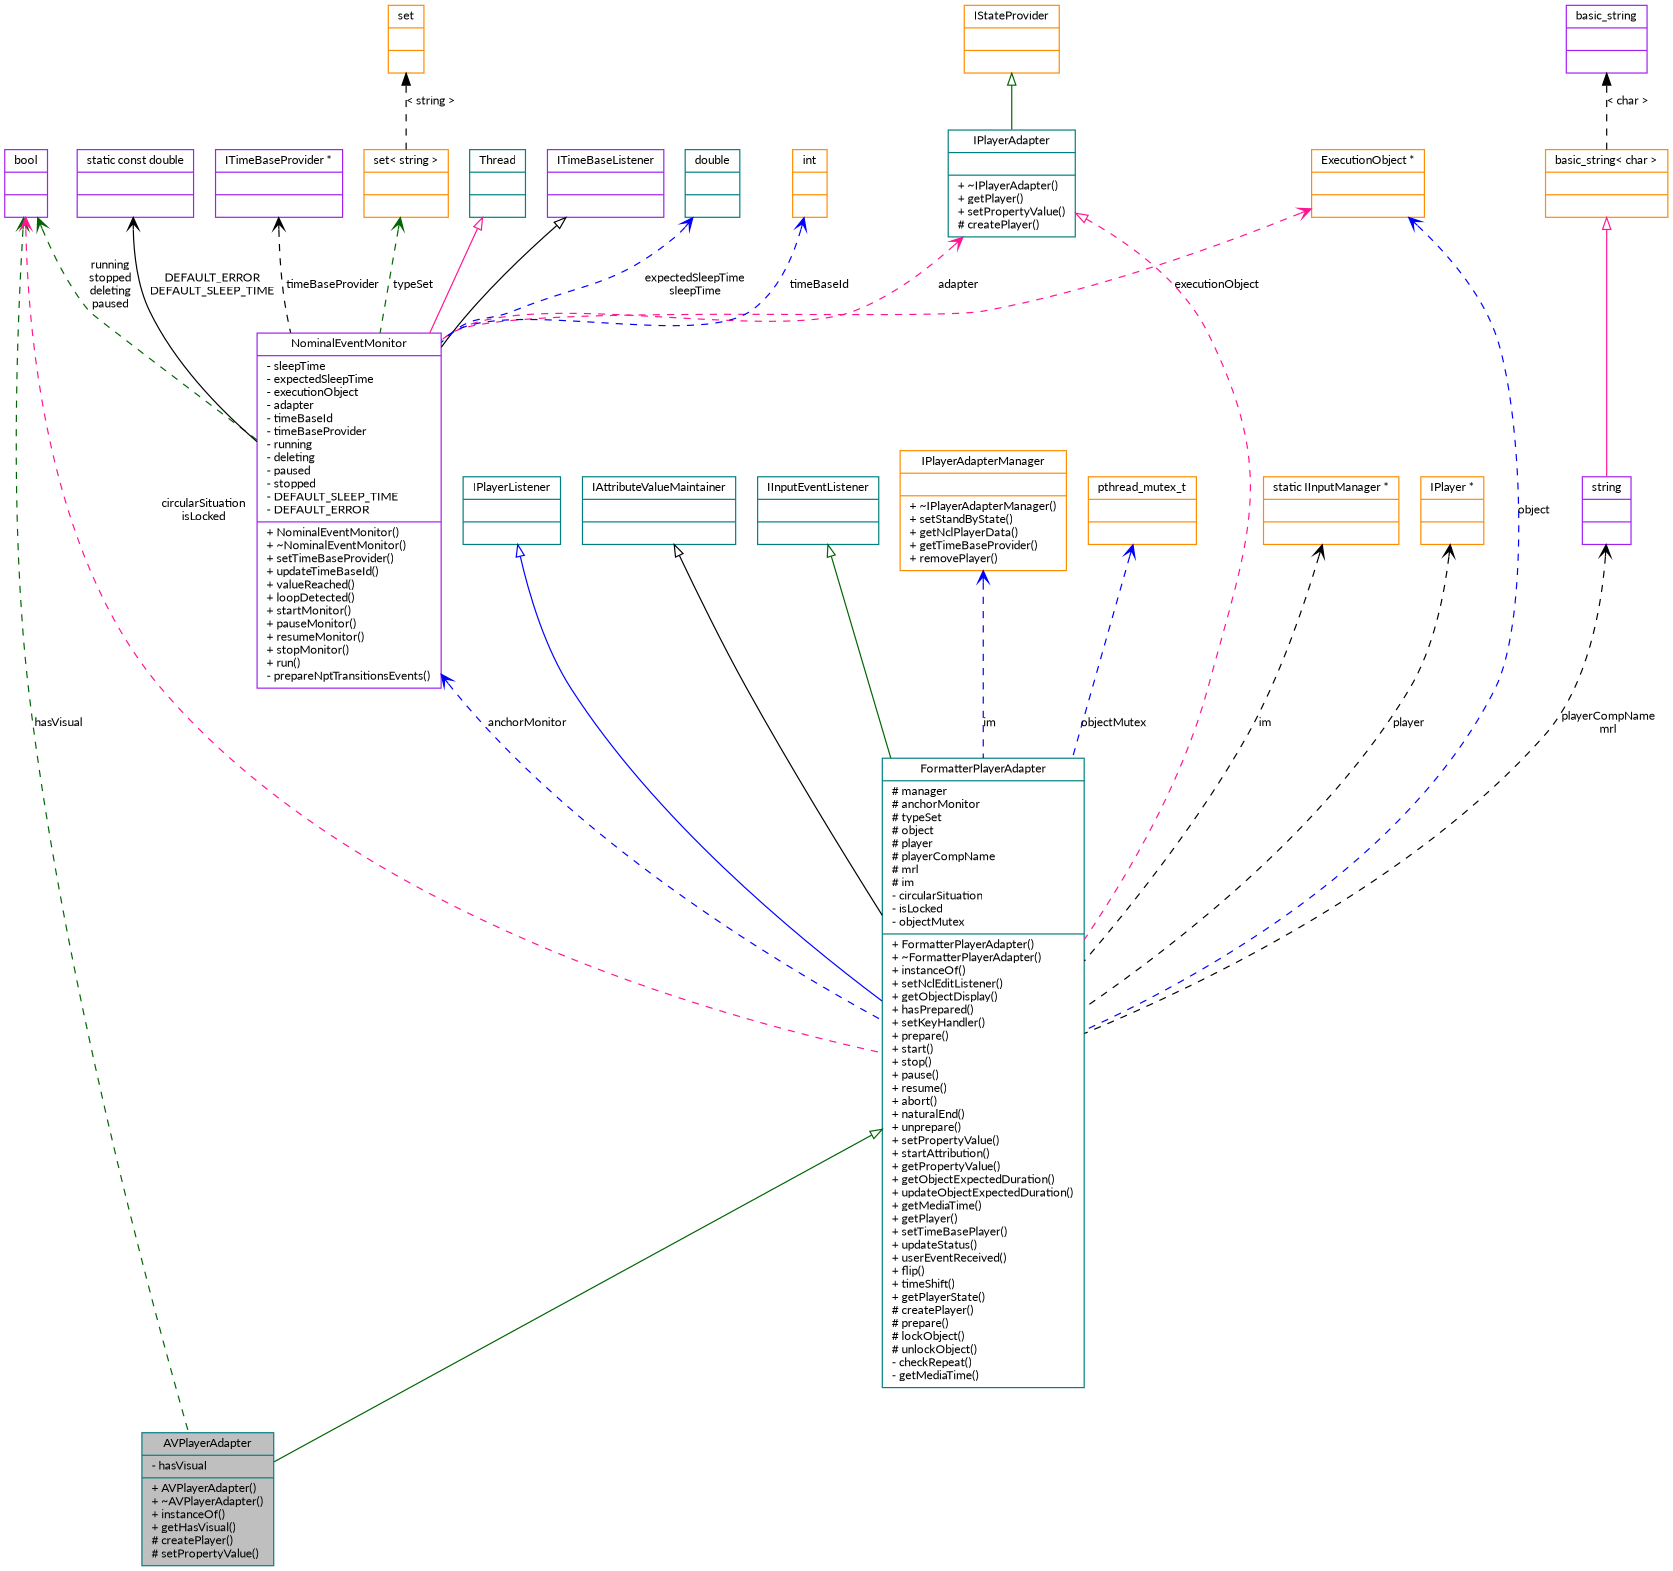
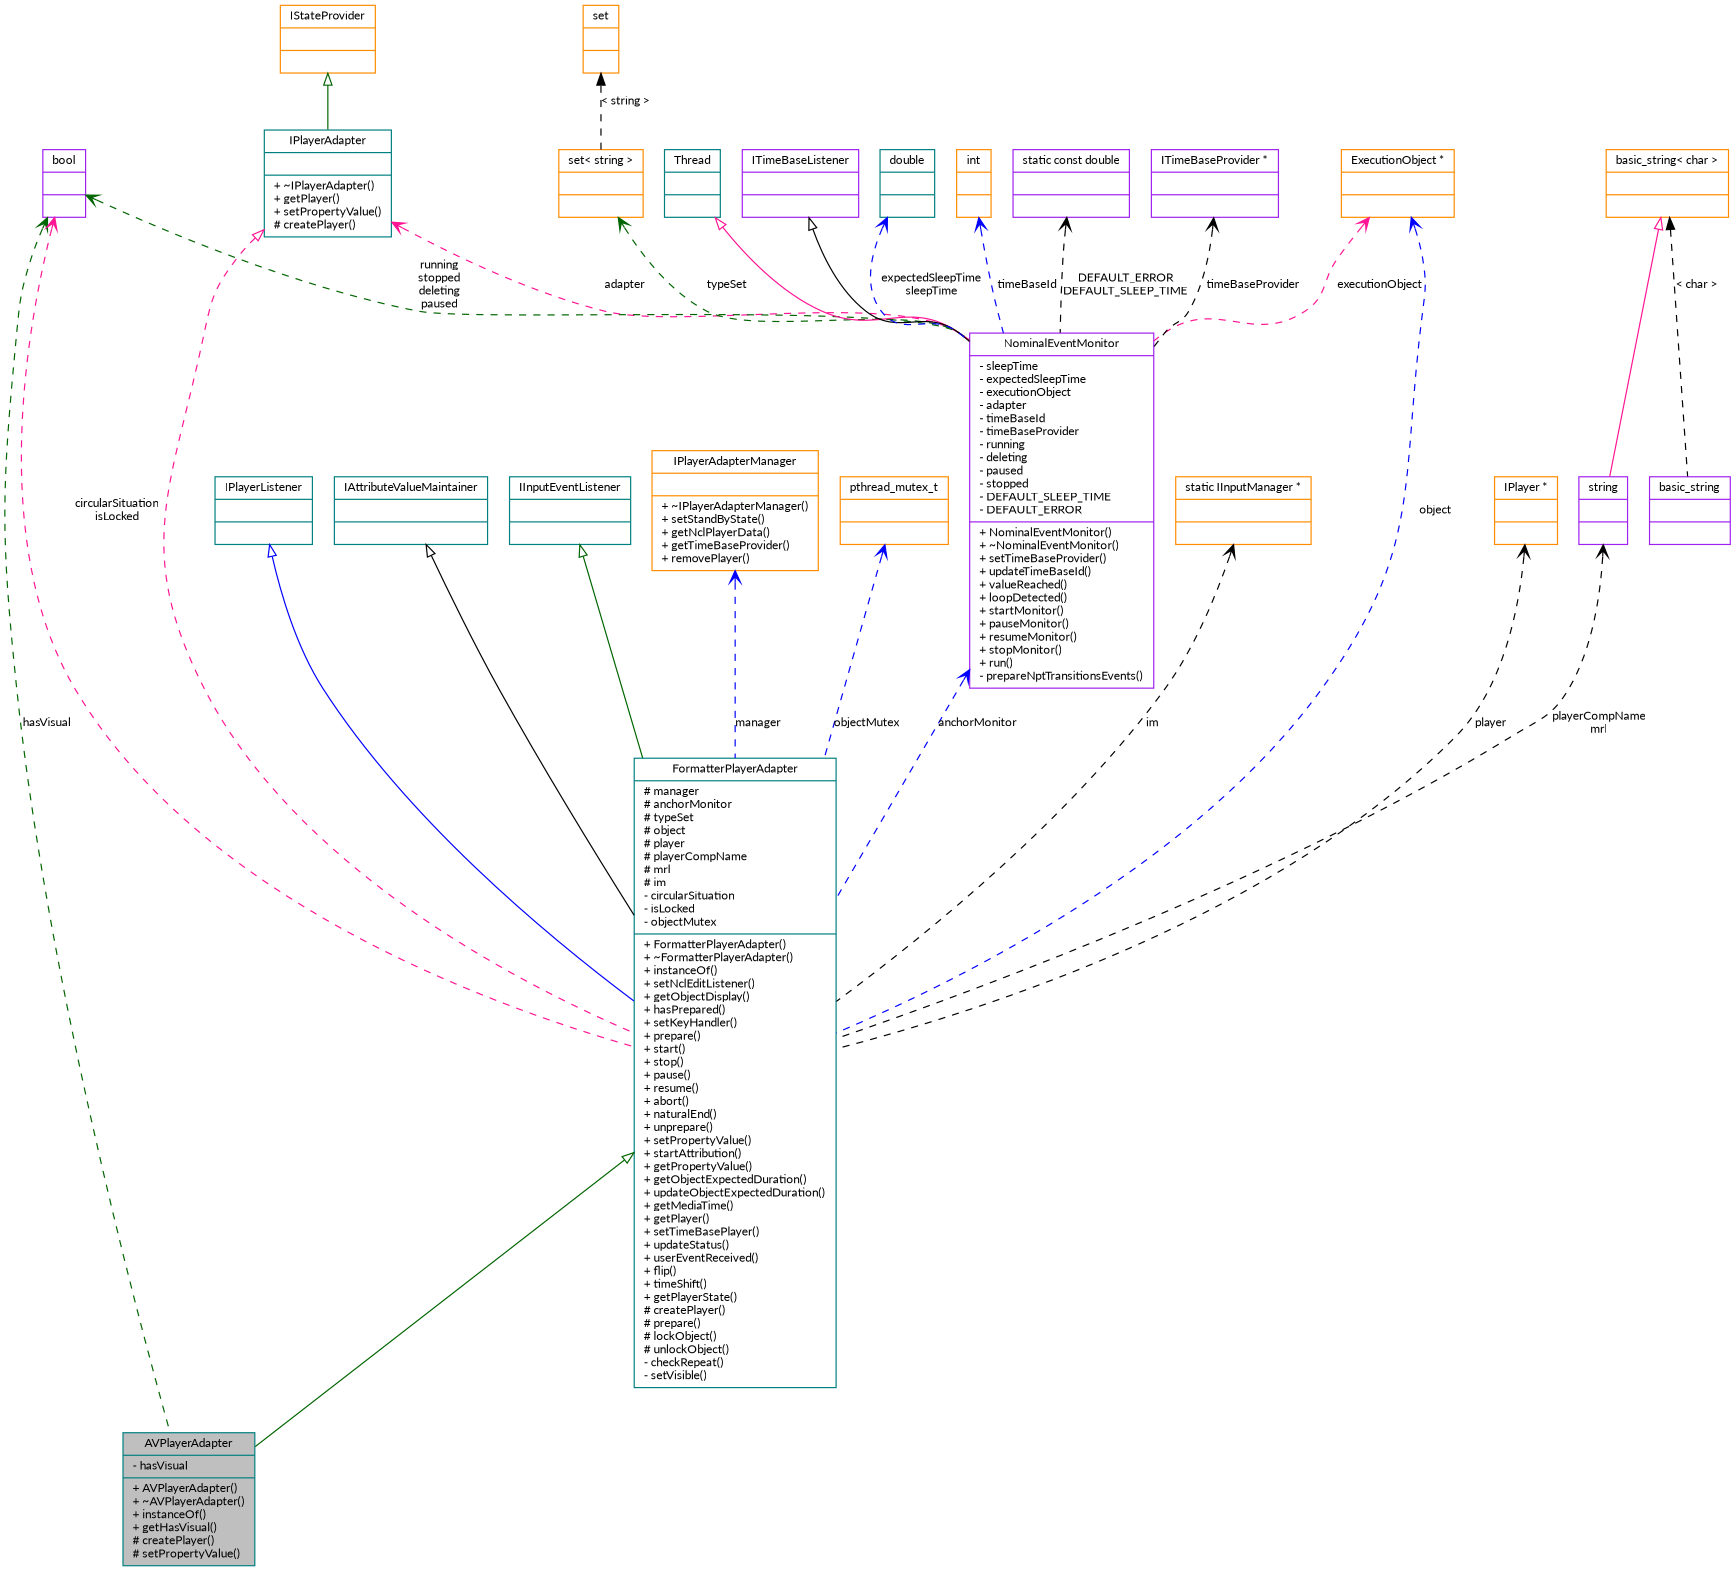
  digraph {
    fontname=Lato
    node [color=darkorange fillcolor=white fontname=Lato fontsize=10 shape=record style=filled]
    edge [arrowtail=open color=black dir=back fontname=Lato fontsize=10 labelfontname="FreeSans.ttf" labelfontsize=10 style=dashed]
    n1 [color=teal fillcolor=grey75 fontcolor=black height=0.2 label="{AVPlayerAdapter\n|- hasVisual\l|+ AVPlayerAdapter()\l+ ~AVPlayerAdapter()\l+ instanceOf()\l+ getHasVisual()\l# createPlayer()\l# setPropertyValue()\l}" width=0.4]
-   n2 [color=teal height=0.2 label="{FormatterPlayerAdapter\n|# manager\l# anchorMonitor\l# typeSet\l# object\l# player\l# playerCompName\l# mrl\l# im\l- circularSituation\l- isLocked\l- objectMutex\l|+ FormatterPlayerAdapter()\l+ ~FormatterPlayerAdapter()\l+ instanceOf()\l+ setNclEditListener()\l+ getObjectDisplay()\l+ hasPrepared()\l+ setKeyHandler()\l+ prepare()\l+ start()\l+ stop()\l+ pause()\l+ resume()\l+ abort()\l+ naturalEnd()\l+ unprepare()\l+ setPropertyValue()\l+ startAttribution()\l+ getPropertyValue()\l+ getObjectExpectedDuration()\l+ updateObjectExpectedDuration()\l+ getMediaTime()\l+ getPlayer()\l+ setTimeBasePlayer()\l+ updateStatus()\l+ userEventReceived()\l+ flip()\l+ timeShift()\l+ getPlayerState()\l# createPlayer()\l# prepare()\l# lockObject()\l# unlockObject()\l- checkRepeat()\l- getMediaTime()\l}" width=0.4]
+   n2 [color=teal height=0.2 label="{FormatterPlayerAdapter\n|# manager\l# anchorMonitor\l# typeSet\l# object\l# player\l# playerCompName\l# mrl\l# im\l- circularSituation\l- isLocked\l- objectMutex\l|+ FormatterPlayerAdapter()\l+ ~FormatterPlayerAdapter()\l+ instanceOf()\l+ setNclEditListener()\l+ getObjectDisplay()\l+ hasPrepared()\l+ setKeyHandler()\l+ prepare()\l+ start()\l+ stop()\l+ pause()\l+ resume()\l+ abort()\l+ naturalEnd()\l+ unprepare()\l+ setPropertyValue()\l+ startAttribution()\l+ getPropertyValue()\l+ getObjectExpectedDuration()\l+ updateObjectExpectedDuration()\l+ getMediaTime()\l+ getPlayer()\l+ setTimeBasePlayer()\l+ updateStatus()\l+ userEventReceived()\l+ flip()\l+ timeShift()\l+ getPlayerState()\l# createPlayer()\l# prepare()\l# lockObject()\l# unlockObject()\l- checkRepeat()\l- setVisible()\l}" width=0.4]
    n3 [color=teal height=0.2 label="{IPlayerAdapter\n||+ ~IPlayerAdapter()\l+ getPlayer()\l+ setPropertyValue()\l# createPlayer()\l}" width=0.4]
    n4 [color=purple height=0.2 label="{NominalEventMonitor\n|- sleepTime\l- expectedSleepTime\l- executionObject\l- adapter\l- timeBaseId\l- timeBaseProvider\l- running\l- deleting\l- paused\l- stopped\l- DEFAULT_SLEEP_TIME\l- DEFAULT_ERROR\l|+ NominalEventMonitor()\l+ ~NominalEventMonitor()\l+ setTimeBaseProvider()\l+ updateTimeBaseId()\l+ valueReached()\l+ loopDetected()\l+ startMonitor()\l+ pauseMonitor()\l+ resumeMonitor()\l+ stopMonitor()\l+ run()\l- prepareNptTransitionsEvents()\l}" width=0.4]
    n5 [height=0.2 label="{IStateProvider\n||}" width=0.4]
    n6 [color=teal height=0.2 label="{IPlayerListener\n||}" width=0.4]
    n7 [color=teal height=0.2 label="{IAttributeValueMaintainer\n||}" width=0.4]
    n8 [color=teal height=0.2 label="{IInputEventListener\n||}" width=0.4]
    n9 [height=0.2 label="{IPlayerAdapterManager\n||+ ~IPlayerAdapterManager()\l+ setStandByState()\l+ getNclPlayerData()\l+ getTimeBaseProvider()\l+ removePlayer()\l}" width=0.4]
    n10 [height=0.2 label="{set\< string \>\n||}" width=0.4]
    n11 [height=0.2 label="{set\n||}" width=0.4]
    n12 [height=0.2 label="{pthread_mutex_t\n||}" width=0.4]
    n13 [height=0.2 label="{ExecutionObject *\n||}" width=0.4]
    n14 [color=purple height=0.2 label="{bool\n||}" width=0.4]
    n15 [color=purple height=0.2 label="{string\n||}" width=0.4]
    n16 [height=0.2 label="{basic_string\< char \>\n||}" width=0.4]
    n17 [color=purple height=0.2 label="{basic_string\n||}" width=0.4]
    n18 [color=teal height=0.2 label="{Thread\n||}" width=0.4]
    n19 [color=purple height=0.2 label="{ITimeBaseListener\n||}" width=0.4]
    n20 [color=teal height=0.2 label="{double\n||}" width=0.4]
    n21 [height=0.2 label="{int\n||}" width=0.4]
    n22 [color=purple height=0.2 label="{static const double\n||}" width=0.4]
    n23 [color=purple height=0.2 label="{ITimeBaseProvider *\n||}" width=0.4]
    n24 [height=0.2 label="{static IInputManager *\n||}" width=0.4]
    n25 [height=0.2 label="{IPlayer *\n||}" width=0.4]
    n2 -> n1 [arrowtail=empty color=darkgreen style=solid]
    n3 -> n2 [arrowtail=empty color=deeppink]
    n3 -> n4 [color=deeppink label=adapter]
    n4 -> n2 [color=blue label=anchorMonitor]
    n5 -> n3 [arrowtail=empty color=darkgreen style=solid]
    n6 -> n2 [arrowtail=empty color=blue style=solid]
    n7 -> n2 [arrowtail=empty style=solid]
    n8 -> n2 [arrowtail=empty color=darkgreen style=solid]
-   n9 -> n2 [color=blue label=im]
+   n9 -> n2 [color=blue label=manager]
    n10 -> n4 [color=darkgreen label=typeSet]
    n11 -> n10 [label="\< string \>" arrowtail=""]
    n12 -> n2 [color=blue label=objectMutex]
    n13 -> n2 [color=blue label=object]
    n13 -> n4 [color=deeppink label=executionObject]
    n14 -> n1 [color=darkgreen label=hasVisual]
    n14 -> n2 [color=deeppink label="circularSituation\nisLocked"]
    n14 -> n4 [color=darkgreen label="running\nstopped\ndeleting\npaused"]
    n15 -> n2 [label="playerCompName\nmrl"]
    n16 -> n15 [arrowtail=empty color=deeppink style=solid]
-   n17 -> n16 [label="\< char \>" arrowtail=""]
+   n16 -> n17 [label="\< char \>" arrowtail=""]
    n18 -> n4 [arrowtail=empty color=deeppink style=solid]
    n19 -> n4 [arrowtail=empty style=solid]
    n20 -> n4 [color=blue label="expectedSleepTime\nsleepTime"]
    n21 -> n4 [color=blue label=timeBaseId]
-   n22 -> n4 [label="DEFAULT_ERROR\nDEFAULT_SLEEP_TIME" style=solid]
+   n22 -> n4 [label="DEFAULT_ERROR\nDEFAULT_SLEEP_TIME"]
    n23 -> n4 [label=timeBaseProvider]
    n24 -> n2 [label=im]
    n25 -> n2 [label=player]
  }
